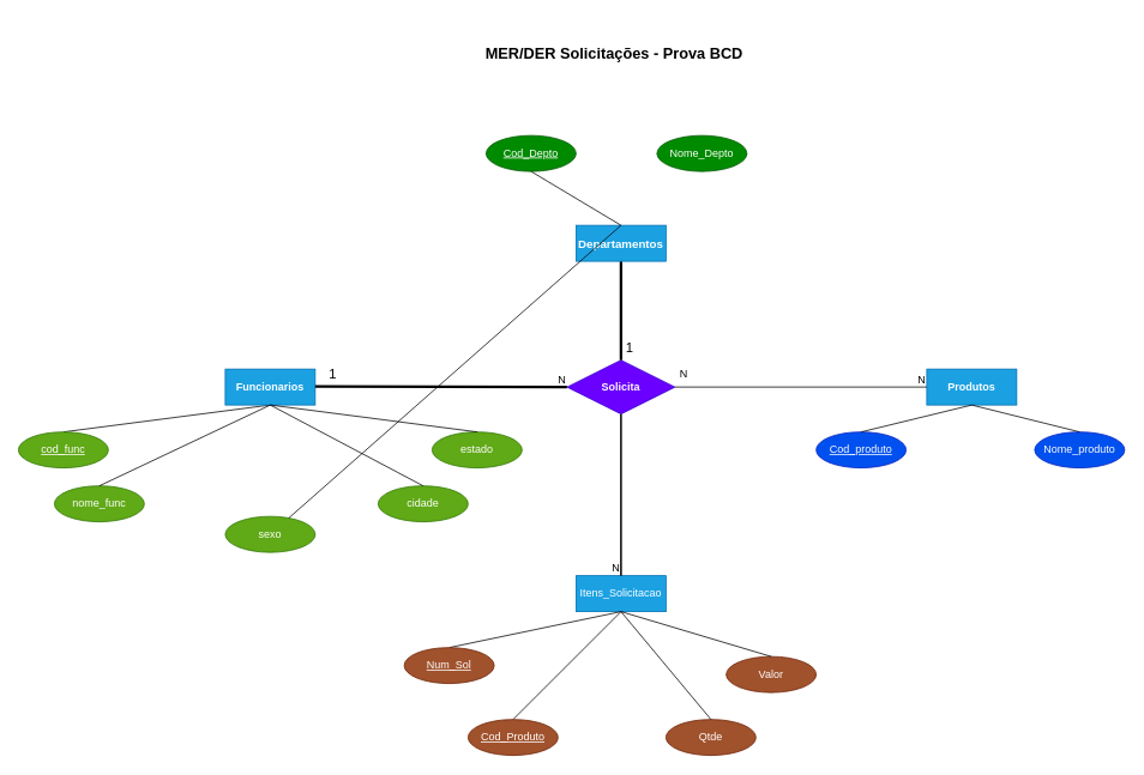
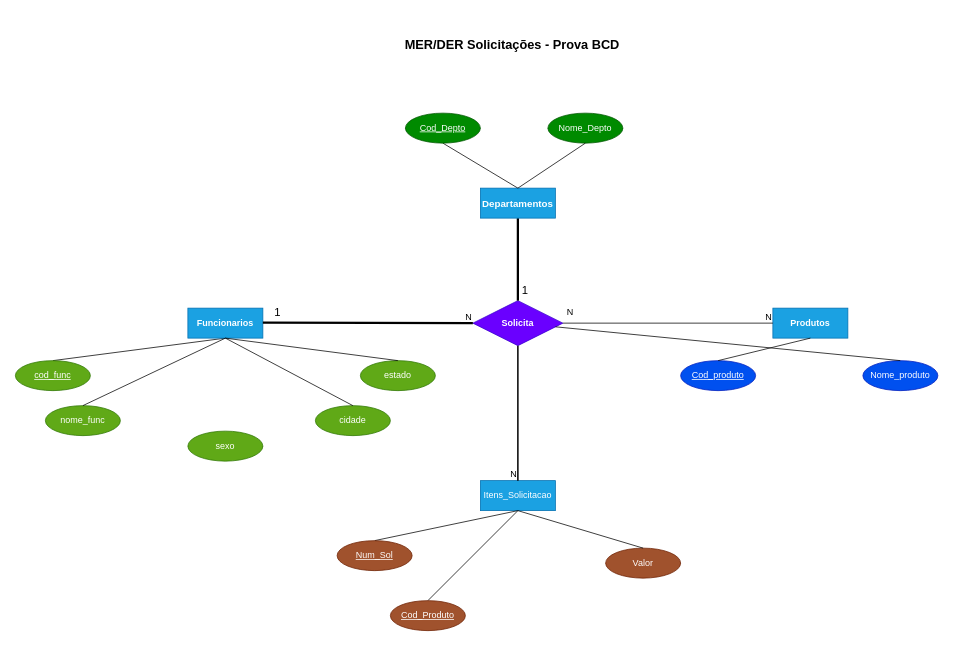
  <mxCell id="0" />
  <mxCell id="1" parent="0" />
  <mxCell id="2" value="&lt;b&gt;&lt;font style=&quot;font-size: 17px;&quot;&gt;MER/DER Solicitações - Prova BCD&amp;nbsp;&lt;/font&gt;&lt;/b&gt;" style="text;strokeColor=none;align=center;fillColor=none;html=1;verticalAlign=middle;whiteSpace=wrap;rounded=0;" vertex="1" parent="1"><mxGeometry x="530" y="20" width="310" height="80" as="geometry" /></mxCell>
  <mxCell id="3" value="&lt;b&gt;Solicita&lt;/b&gt;" style="shape=rhombus;perimeter=rhombusPerimeter;whiteSpace=wrap;html=1;align=center;fillColor=#6a00ff;fontColor=#ffffff;strokeColor=#3700CC;" vertex="1" parent="1"><mxGeometry x="630" y="400" width="120" height="60" as="geometry" /></mxCell>
  <mxCell id="4" value="" style="endArrow=none;html=1;rounded=0;entryX=0.5;entryY=1;entryDx=0;entryDy=0;exitX=0.5;exitY=0;exitDx=0;exitDy=0;" edge="1" parent="1" source="22" target="5"><mxGeometry relative="1" as="geometry"><mxPoint x="70" y="480" as="sourcePoint" /><mxPoint x="300" y="490" as="targetPoint" /></mxGeometry></mxCell>
  <mxCell id="5" value="&lt;b&gt;Funcionarios&lt;/b&gt;" style="whiteSpace=wrap;html=1;align=center;fillColor=#1ba1e2;fontColor=#ffffff;strokeColor=#006EAF;" vertex="1" parent="1"><mxGeometry x="250" y="410" width="100" height="40" as="geometry" /></mxCell>
  <mxCell id="6" value="nome_func" style="ellipse;whiteSpace=wrap;html=1;align=center;fillColor=#60a917;fontColor=#ffffff;strokeColor=#2D7600;" vertex="1" parent="1"><mxGeometry x="60" y="540" width="100" height="40" as="geometry" /></mxCell>
  <mxCell id="7" value="sexo" style="ellipse;whiteSpace=wrap;html=1;align=center;fillColor=#60a917;fontColor=#ffffff;strokeColor=#2D7600;" vertex="1" parent="1"><mxGeometry x="250" y="574" width="100" height="40" as="geometry" /></mxCell>
  <mxCell id="8" value="cidade" style="ellipse;whiteSpace=wrap;html=1;align=center;fillColor=#60a917;fontColor=#ffffff;strokeColor=#2D7600;" vertex="1" parent="1"><mxGeometry x="420" y="540" width="100" height="40" as="geometry" /></mxCell>
  <mxCell id="9" value="estado" style="ellipse;whiteSpace=wrap;html=1;align=center;fillColor=#60a917;fontColor=#ffffff;strokeColor=#2D7600;" vertex="1" parent="1"><mxGeometry x="480" y="480" width="100" height="40" as="geometry" /></mxCell>
  <mxCell id="10" value="" style="endArrow=none;html=1;rounded=0;entryX=0.5;entryY=1;entryDx=0;entryDy=0;exitX=0.5;exitY=0;exitDx=0;exitDy=0;" edge="1" parent="1" source="6" target="5"><mxGeometry relative="1" as="geometry"><mxPoint x="140" y="510" as="sourcePoint" /><mxPoint x="310" y="460" as="targetPoint" /></mxGeometry></mxCell>
  <mxCell id="11" value="" style="endArrow=none;html=1;rounded=0;entryX=0.5;entryY=1;entryDx=0;entryDy=0;exitX=0.5;exitY=0;exitDx=0;exitDy=0;" edge="1" parent="1" source="8" target="5"><mxGeometry relative="1" as="geometry"><mxPoint x="210" y="570" as="sourcePoint" /><mxPoint x="320" y="470" as="targetPoint" /></mxGeometry></mxCell>
  <mxCell id="12" value="" style="endArrow=none;html=1;rounded=0;entryX=0.5;entryY=1;entryDx=0;entryDy=0;exitX=0.5;exitY=0;exitDx=0;exitDy=0;" edge="1" parent="1" source="9" target="5"><mxGeometry relative="1" as="geometry"><mxPoint x="220" y="580" as="sourcePoint" /><mxPoint x="330" y="480" as="targetPoint" /></mxGeometry></mxCell>
  <mxCell id="13" value="" style="endArrow=none;html=1;rounded=0;entryX=0;entryY=0.5;entryDx=0;entryDy=0;strokeWidth=3;" edge="1" parent="1" target="3"><mxGeometry relative="1" as="geometry"><mxPoint x="350" y="429.41" as="sourcePoint" /><mxPoint x="510" y="429.41" as="targetPoint" /></mxGeometry></mxCell>
  <mxCell id="14" value="N" style="resizable=0;html=1;whiteSpace=wrap;align=right;verticalAlign=bottom;" connectable="0" vertex="1" parent="13"><mxGeometry x="1" relative="1" as="geometry" /></mxCell>
  <mxCell id="15" value="&lt;b&gt;Produtos&lt;/b&gt;" style="whiteSpace=wrap;html=1;align=center;fillColor=#1ba1e2;fontColor=#ffffff;strokeColor=#006EAF;" vertex="1" parent="1"><mxGeometry x="1030" y="410" width="100" height="40" as="geometry" /></mxCell>
  <mxCell id="16" value="Cod_produto" style="ellipse;whiteSpace=wrap;html=1;align=center;fontStyle=4;fillColor=#0050ef;fontColor=#ffffff;strokeColor=#001DBC;" vertex="1" parent="1"><mxGeometry x="907" y="480" width="100" height="40" as="geometry" /></mxCell>
  <mxCell id="17" value="Nome_produto" style="ellipse;whiteSpace=wrap;html=1;align=center;fillColor=#0050ef;fontColor=#ffffff;strokeColor=#001DBC;" vertex="1" parent="1"><mxGeometry x="1150" y="480" width="100" height="40" as="geometry" /></mxCell>
  <mxCell id="18" value="" style="endArrow=none;html=1;rounded=0;entryX=0.5;entryY=1;entryDx=0;entryDy=0;exitX=0.5;exitY=0;exitDx=0;exitDy=0;" edge="1" parent="1" source="16" target="15"><mxGeometry relative="1" as="geometry"><mxPoint x="840" y="430" as="sourcePoint" /><mxPoint x="1000" y="430" as="targetPoint" /></mxGeometry></mxCell>
- <mxCell id="19" value="" style="endArrow=none;html=1;rounded=0;entryX=0.5;entryY=1;entryDx=0;entryDy=0;exitX=0.5;exitY=0;exitDx=0;exitDy=0;" edge="1" parent="1" source="17" target="15"><mxGeometry relative="1" as="geometry"><mxPoint x="1170" y="490" as="sourcePoint" /><mxPoint x="1000" y="430" as="targetPoint" /></mxGeometry></mxCell>
+ <mxCell id="19" value="" style="endArrow=none;html=1;rounded=0;exitX=0.5;exitY=0;exitDx=0;exitDy=0;" edge="1" parent="1" source="17" target="3"><mxGeometry relative="1" as="geometry"><mxPoint x="1170" y="490" as="sourcePoint" /><mxPoint x="1000" y="430" as="targetPoint" /></mxGeometry></mxCell>
  <mxCell id="20" value="" style="endArrow=none;html=1;rounded=0;exitX=1;exitY=0.5;exitDx=0;exitDy=0;entryX=0;entryY=0.5;entryDx=0;entryDy=0;" edge="1" parent="1" source="3" target="15"><mxGeometry relative="1" as="geometry"><mxPoint x="850" y="430" as="sourcePoint" /><mxPoint x="1010" y="430" as="targetPoint" /></mxGeometry></mxCell>
  <mxCell id="21" value="N" style="resizable=0;html=1;whiteSpace=wrap;align=right;verticalAlign=bottom;" connectable="0" vertex="1" parent="20"><mxGeometry x="1" relative="1" as="geometry" /></mxCell>
  <mxCell id="22" value="cod_func" style="ellipse;whiteSpace=wrap;html=1;align=center;fontStyle=4;fillColor=#60a917;fontColor=#ffffff;strokeColor=#2D7600;" vertex="1" parent="1"><mxGeometry x="20" y="480" width="100" height="40" as="geometry" /></mxCell>
  <mxCell id="23" value="" style="endArrow=none;html=1;rounded=0;entryX=0.5;entryY=0;entryDx=0;entryDy=0;strokeWidth=3;" edge="1" parent="1" target="3"><mxGeometry relative="1" as="geometry"><mxPoint x="690" y="290" as="sourcePoint" /><mxPoint x="560" y="280" as="targetPoint" /></mxGeometry></mxCell>
  <mxCell id="24" value="&lt;b&gt;&lt;font style=&quot;font-size: 13px;&quot;&gt;Departamentos&lt;/font&gt;&lt;/b&gt;" style="whiteSpace=wrap;html=1;align=center;fillColor=#1ba1e2;fontColor=#ffffff;strokeColor=#006EAF;" vertex="1" parent="1"><mxGeometry x="640" y="250" width="100" height="40" as="geometry" /></mxCell>
  <mxCell id="25" value="Nome_Depto" style="ellipse;whiteSpace=wrap;html=1;align=center;fillColor=#008a00;fontColor=#ffffff;strokeColor=#005700;" vertex="1" parent="1"><mxGeometry x="730" y="150" width="100" height="40" as="geometry" /></mxCell>
  <mxCell id="26" value="" style="endArrow=none;html=1;rounded=0;entryX=0.5;entryY=0;entryDx=0;entryDy=0;exitX=0.5;exitY=1;exitDx=0;exitDy=0;" edge="1" parent="1" target="24"><mxGeometry relative="1" as="geometry"><mxPoint x="590" y="190" as="sourcePoint" /><mxPoint x="690" y="220" as="targetPoint" /></mxGeometry></mxCell>
- <mxCell id="27" value="" style="endArrow=none;html=1;rounded=0;exitX=0.5;exitY=0;exitDx=0;exitDy=0;" edge="1" parent="1" source="24" target="7"><mxGeometry relative="1" as="geometry"><mxPoint x="700" y="210" as="sourcePoint" /><mxPoint x="860" y="210" as="targetPoint" /></mxGeometry></mxCell>
+ <mxCell id="27" value="" style="endArrow=none;html=1;rounded=0;exitX=0.5;exitY=0;exitDx=0;exitDy=0;entryX=0.5;entryY=1;entryDx=0;entryDy=0;" edge="1" parent="1" source="24" target="25"><mxGeometry relative="1" as="geometry"><mxPoint x="700" y="210" as="sourcePoint" /><mxPoint x="860" y="210" as="targetPoint" /></mxGeometry></mxCell>
  <mxCell id="28" value="Cod_Depto" style="ellipse;whiteSpace=wrap;html=1;align=center;fontStyle=4;fillColor=#008a00;fontColor=#ffffff;strokeColor=#005700;" vertex="1" parent="1"><mxGeometry x="540" y="150" width="100" height="40" as="geometry" /></mxCell>
  <mxCell id="29" value="Itens_Solicitacao" style="whiteSpace=wrap;html=1;align=center;fillColor=#1ba1e2;fontColor=#ffffff;strokeColor=#006EAF;" vertex="1" parent="1"><mxGeometry x="640" y="640" width="100" height="40" as="geometry" /></mxCell>
  <mxCell id="30" value="" style="endArrow=none;html=1;rounded=0;exitX=0.5;exitY=0;exitDx=0;exitDy=0;" edge="1" parent="1" source="32"><mxGeometry relative="1" as="geometry"><mxPoint x="580" y="740" as="sourcePoint" /><mxPoint x="690" y="680" as="targetPoint" /></mxGeometry></mxCell>
  <mxCell id="31" value="" style="endArrow=none;html=1;rounded=0;exitX=0.5;exitY=1;exitDx=0;exitDy=0;entryX=0.5;entryY=0;entryDx=0;entryDy=0;" edge="1" parent="1" source="29" target="33"><mxGeometry relative="1" as="geometry"><mxPoint x="700" y="730" as="sourcePoint" /><mxPoint x="760" y="740" as="targetPoint" /></mxGeometry></mxCell>
  <mxCell id="32" value="Num_Sol" style="ellipse;whiteSpace=wrap;html=1;align=center;fontStyle=4;fillColor=#a0522d;fontColor=#ffffff;strokeColor=#6D1F00;" vertex="1" parent="1"><mxGeometry x="449" y="720" width="100" height="40" as="geometry" /></mxCell>
  <mxCell id="33" value="Cod_Produto" style="ellipse;whiteSpace=wrap;html=1;align=center;fontStyle=4;fillColor=#a0522d;fontColor=#ffffff;strokeColor=#6D1F00;" vertex="1" parent="1"><mxGeometry x="520" y="800" width="100" height="40" as="geometry" /></mxCell>
  <mxCell id="34" value="Valor" style="ellipse;whiteSpace=wrap;html=1;align=center;fillColor=#a0522d;fontColor=#ffffff;strokeColor=#6D1F00;" vertex="1" parent="1"><mxGeometry x="807" y="730" width="100" height="40" as="geometry" /></mxCell>
- <mxCell id="35" value="Qtde" style="ellipse;whiteSpace=wrap;html=1;align=center;fillColor=#a0522d;fontColor=#ffffff;strokeColor=#6D1F00;" vertex="1" parent="1"><mxGeometry x="740" y="800" width="100" height="40" as="geometry" /></mxCell>
  <mxCell id="36" value="" style="endArrow=none;html=1;rounded=0;exitX=0.5;exitY=1;exitDx=0;exitDy=0;entryX=0.5;entryY=0;entryDx=0;entryDy=0;" edge="1" parent="1" source="29" target="34"><mxGeometry relative="1" as="geometry"><mxPoint x="690" y="770" as="sourcePoint" /><mxPoint x="850" y="770" as="targetPoint" /></mxGeometry></mxCell>
- <mxCell id="37" value="" style="endArrow=none;html=1;rounded=0;exitX=0.5;exitY=1;exitDx=0;exitDy=0;entryX=0.5;entryY=0;entryDx=0;entryDy=0;" edge="1" parent="1" source="29" target="35"><mxGeometry relative="1" as="geometry"><mxPoint x="660" y="760" as="sourcePoint" /><mxPoint x="820" y="760" as="targetPoint" /></mxGeometry></mxCell>
  <mxCell id="38" value="" style="endArrow=none;html=1;rounded=0;exitX=0.5;exitY=1;exitDx=0;exitDy=0;entryX=0.5;entryY=0;entryDx=0;entryDy=0;strokeWidth=2;" edge="1" parent="1" source="3" target="29"><mxGeometry relative="1" as="geometry"><mxPoint x="710" y="559.41" as="sourcePoint" /><mxPoint x="870" y="559.41" as="targetPoint" /></mxGeometry></mxCell>
  <mxCell id="39" value="N" style="resizable=0;html=1;whiteSpace=wrap;align=right;verticalAlign=bottom;" connectable="0" vertex="1" parent="38"><mxGeometry x="1" relative="1" as="geometry" /></mxCell>
  <mxCell id="40" value="&lt;font style=&quot;font-size: 15px;&quot;&gt;1&lt;/font&gt;" style="text;strokeColor=none;align=center;fillColor=none;html=1;verticalAlign=middle;whiteSpace=wrap;rounded=0;strokeWidth=3;" vertex="1" parent="1"><mxGeometry x="340" y="400" width="60" height="30" as="geometry" /></mxCell>
  <mxCell id="41" value="&lt;font style=&quot;font-size: 15px;&quot;&gt;1&lt;/font&gt;" style="text;strokeColor=none;align=center;fillColor=none;html=1;verticalAlign=middle;whiteSpace=wrap;rounded=0;strokeWidth=3;" vertex="1" parent="1"><mxGeometry x="670" y="370" width="60" height="30" as="geometry" /></mxCell>
  <mxCell id="42" value="&lt;font style=&quot;font-size: 12px;&quot;&gt;N&lt;/font&gt;" style="text;strokeColor=none;align=center;fillColor=none;html=1;verticalAlign=middle;whiteSpace=wrap;rounded=0;strokeWidth=1;" vertex="1" parent="1"><mxGeometry x="730" y="400" width="60" height="30" as="geometry" /></mxCell>
